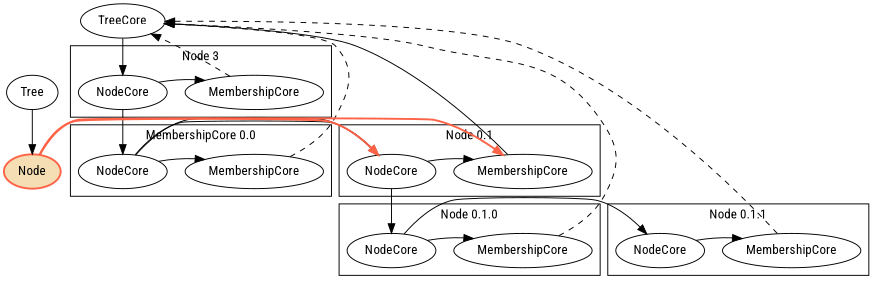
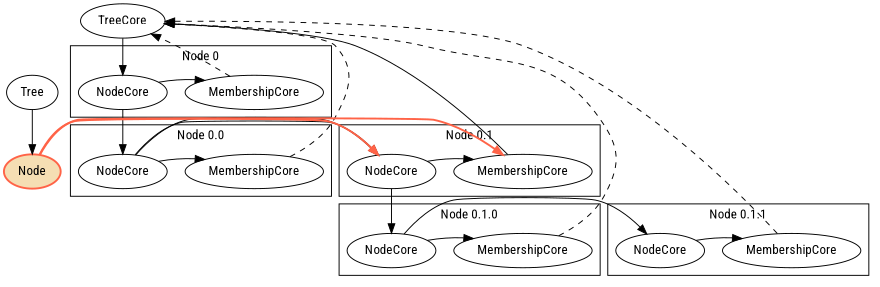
  digraph {
    fontname="Roboto Condensed"
    newrank=true
    node [fontname="Roboto Condensed"]
    edge [fontname="Roboto Condensed"]
    n1 [label=Tree]
    n2 [label=TreeCore]
    n3 [label=NodeCore]
    n4 [label=MembershipCore]
    n5 [label=NodeCore]
    n6 [label=MembershipCore]
    n7 [label=NodeCore]
    n8 [label=MembershipCore]
    n9 [color=tomato fillcolor=wheat label="Node" style="bold,filled"]
    n10 [label=NodeCore]
    n11 [label=MembershipCore]
    n12 [label=NodeCore]
    n13 [label=MembershipCore]
    subgraph sub_1 {
      rank=same
      n1
    }
    subgraph sub_2 {
      rank=same
      n2
    }
    subgraph sub_3 {
      rank=same
      n3
      n4
    }
    subgraph sub_4 {
      rank=same
      n5
      n6
      n7
      n8
      n9
    }
    subgraph sub_5 {
      rank=same
      n10
      n11
      n12
      n13
    }
    subgraph cluster_6 {
-     label="Node 3"
+     label="Node 0"
      subgraph sub_7 {
        label="Node 0"
        rank=same
        n3
        n4
      }
    }
    subgraph cluster_8 {
-     label="MembershipCore 0.0"
+     label="Node 0.0"
      subgraph sub_9 {
        label="Node 0.0"
        rank=same
        n5
        n6
      }
    }
    subgraph cluster_10 {
      label="Node 0.1"
      subgraph sub_11 {
        label="Node 0.1"
        rank=same
        n7
        n8
      }
    }
    subgraph cluster_12 {
      label="Node 0.1.0"
      subgraph sub_13 {
        label="Node 0.1.0"
        rank=same
        n10
        n11
      }
    }
    subgraph cluster_14 {
      label="Node 0.1.1"
      subgraph sub_15 {
        label="Node 0.1.1"
        rank=same
        n12
        n13
      }
    }
    n1 -> n9
    n2 -> n3
    n3 -> n4 [style=invis]
    n3 -> n4 [style=invis]
    n3 -> n4 [constraint=false]
    n3 -> n5
    n4 -> n2 [constraint=false style=dashed]
    n5 -> n6 [style=invis]
    n5 -> n6 [constraint=false]
    n5 -> n7 [constraint=false]
    n6 -> n2 [constraint=false style=dashed]
    n6 -> n7 [style=invis]
    n7 -> n8 [style=invis]
    n7 -> n8 [constraint=false]
    n7 -> n10
    n8 -> n2 [constraint=false style=solid]
    n8 -> n9 [style=invis]
    n9 -> n7 [color=tomato style=bold]
    n9 -> n8 [color=tomato style=bold]
    n10 -> n11 [style=invis]
    n10 -> n11 [constraint=false]
    n10 -> n12 [constraint=false]
    n11 -> n2 [constraint=false style=dashed]
    n11 -> n12 [style=invis]
    n12 -> n13 [style=invis]
    n12 -> n13 [constraint=false]
    n13 -> n2 [constraint=false style=dashed]
  }
